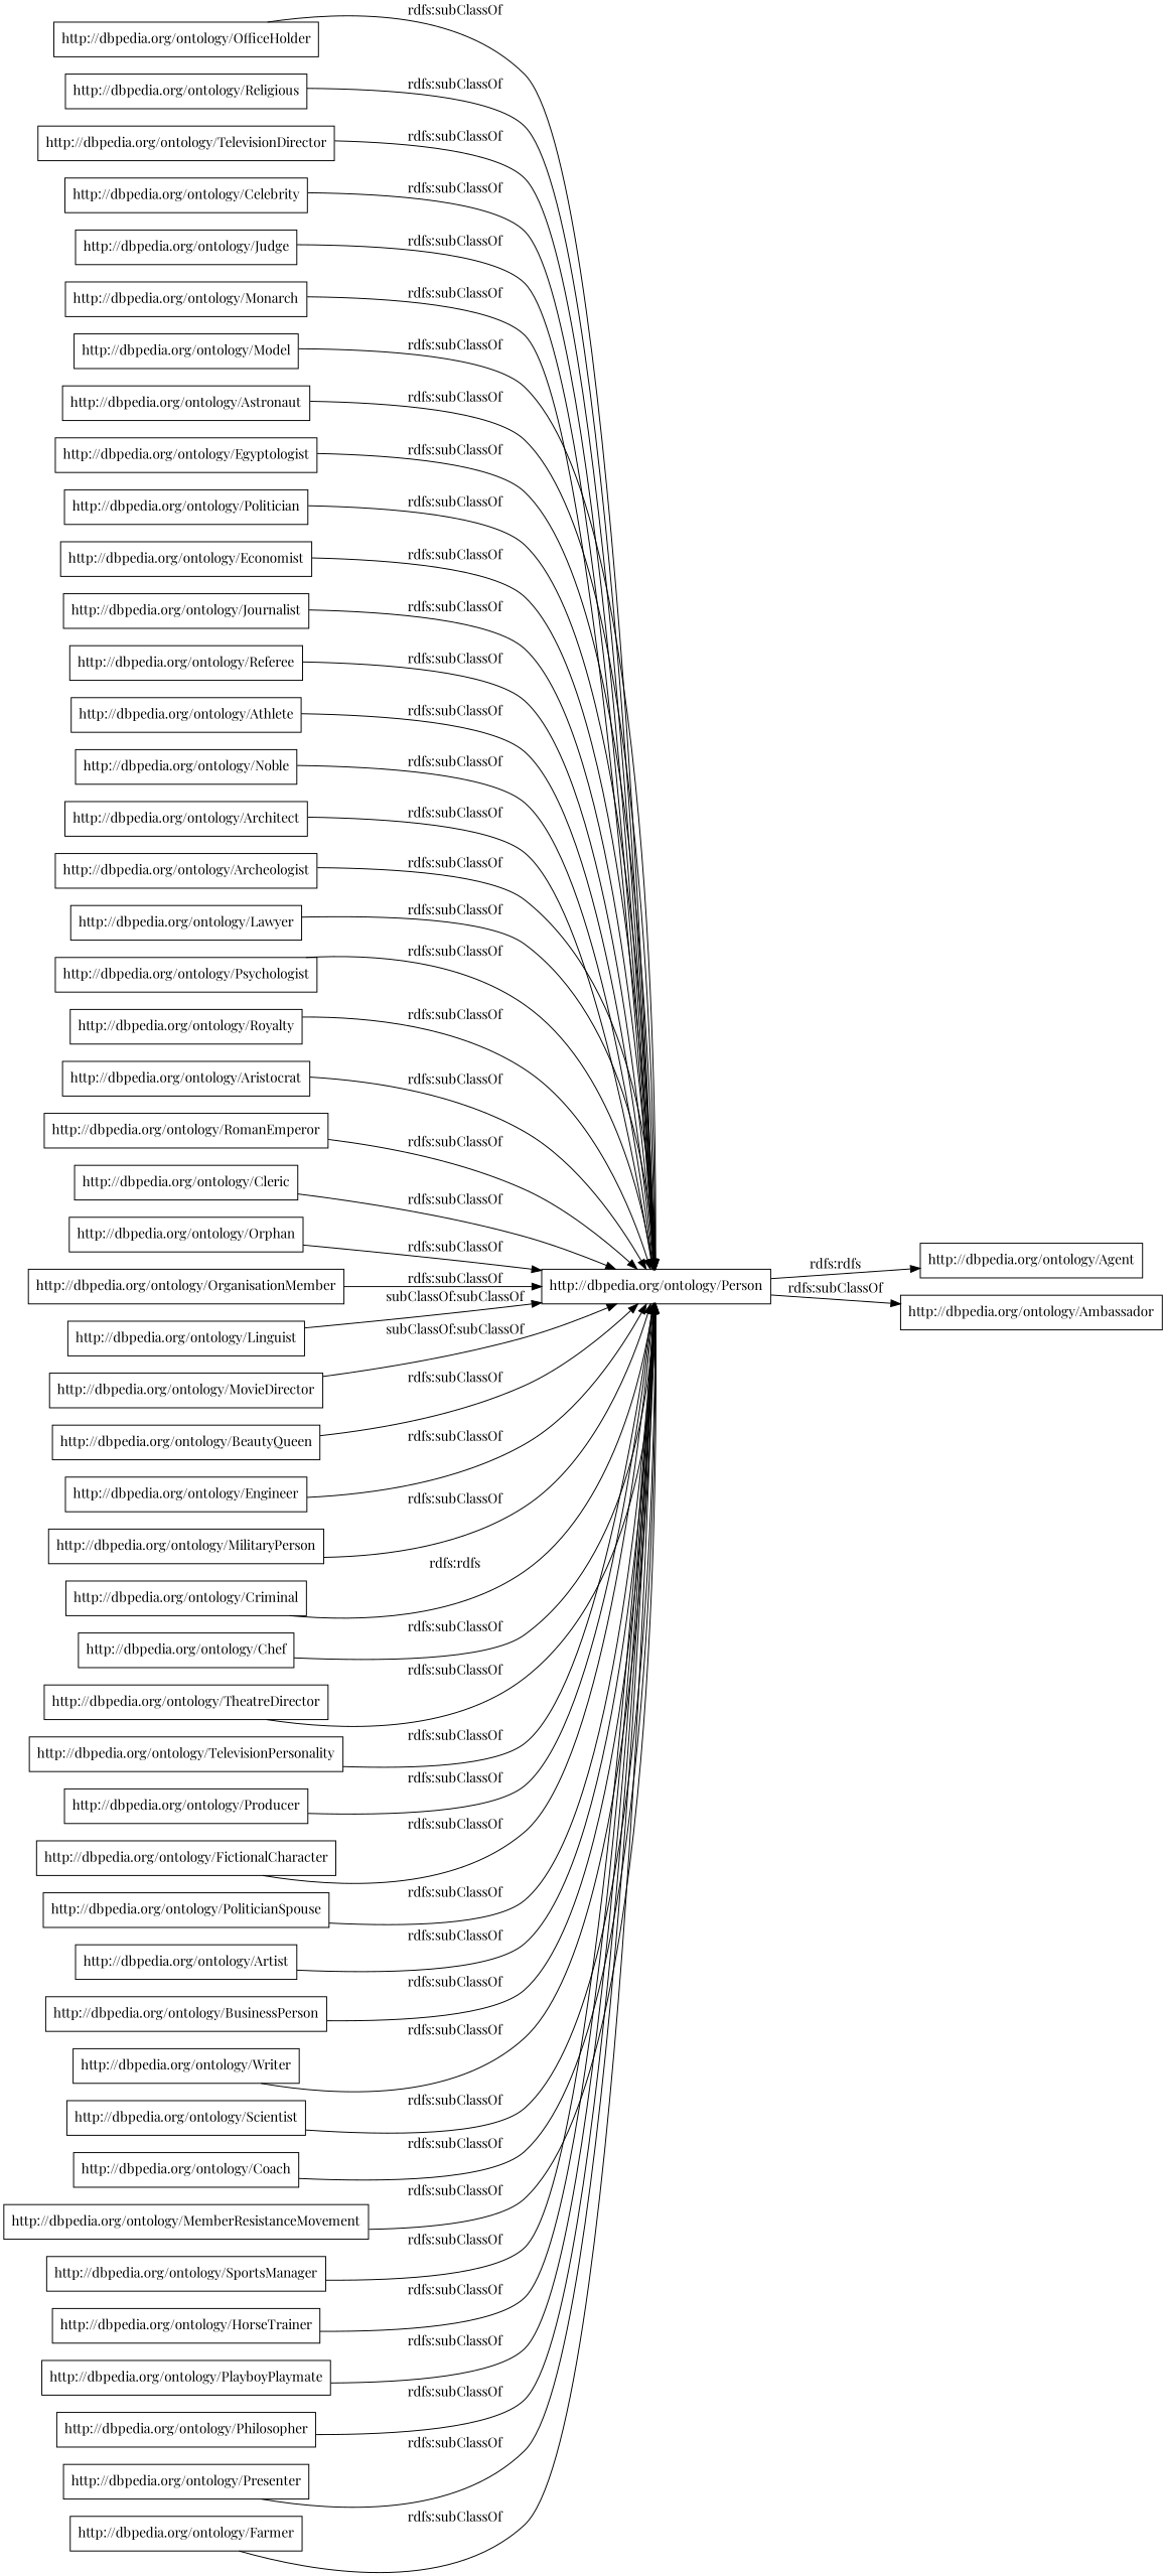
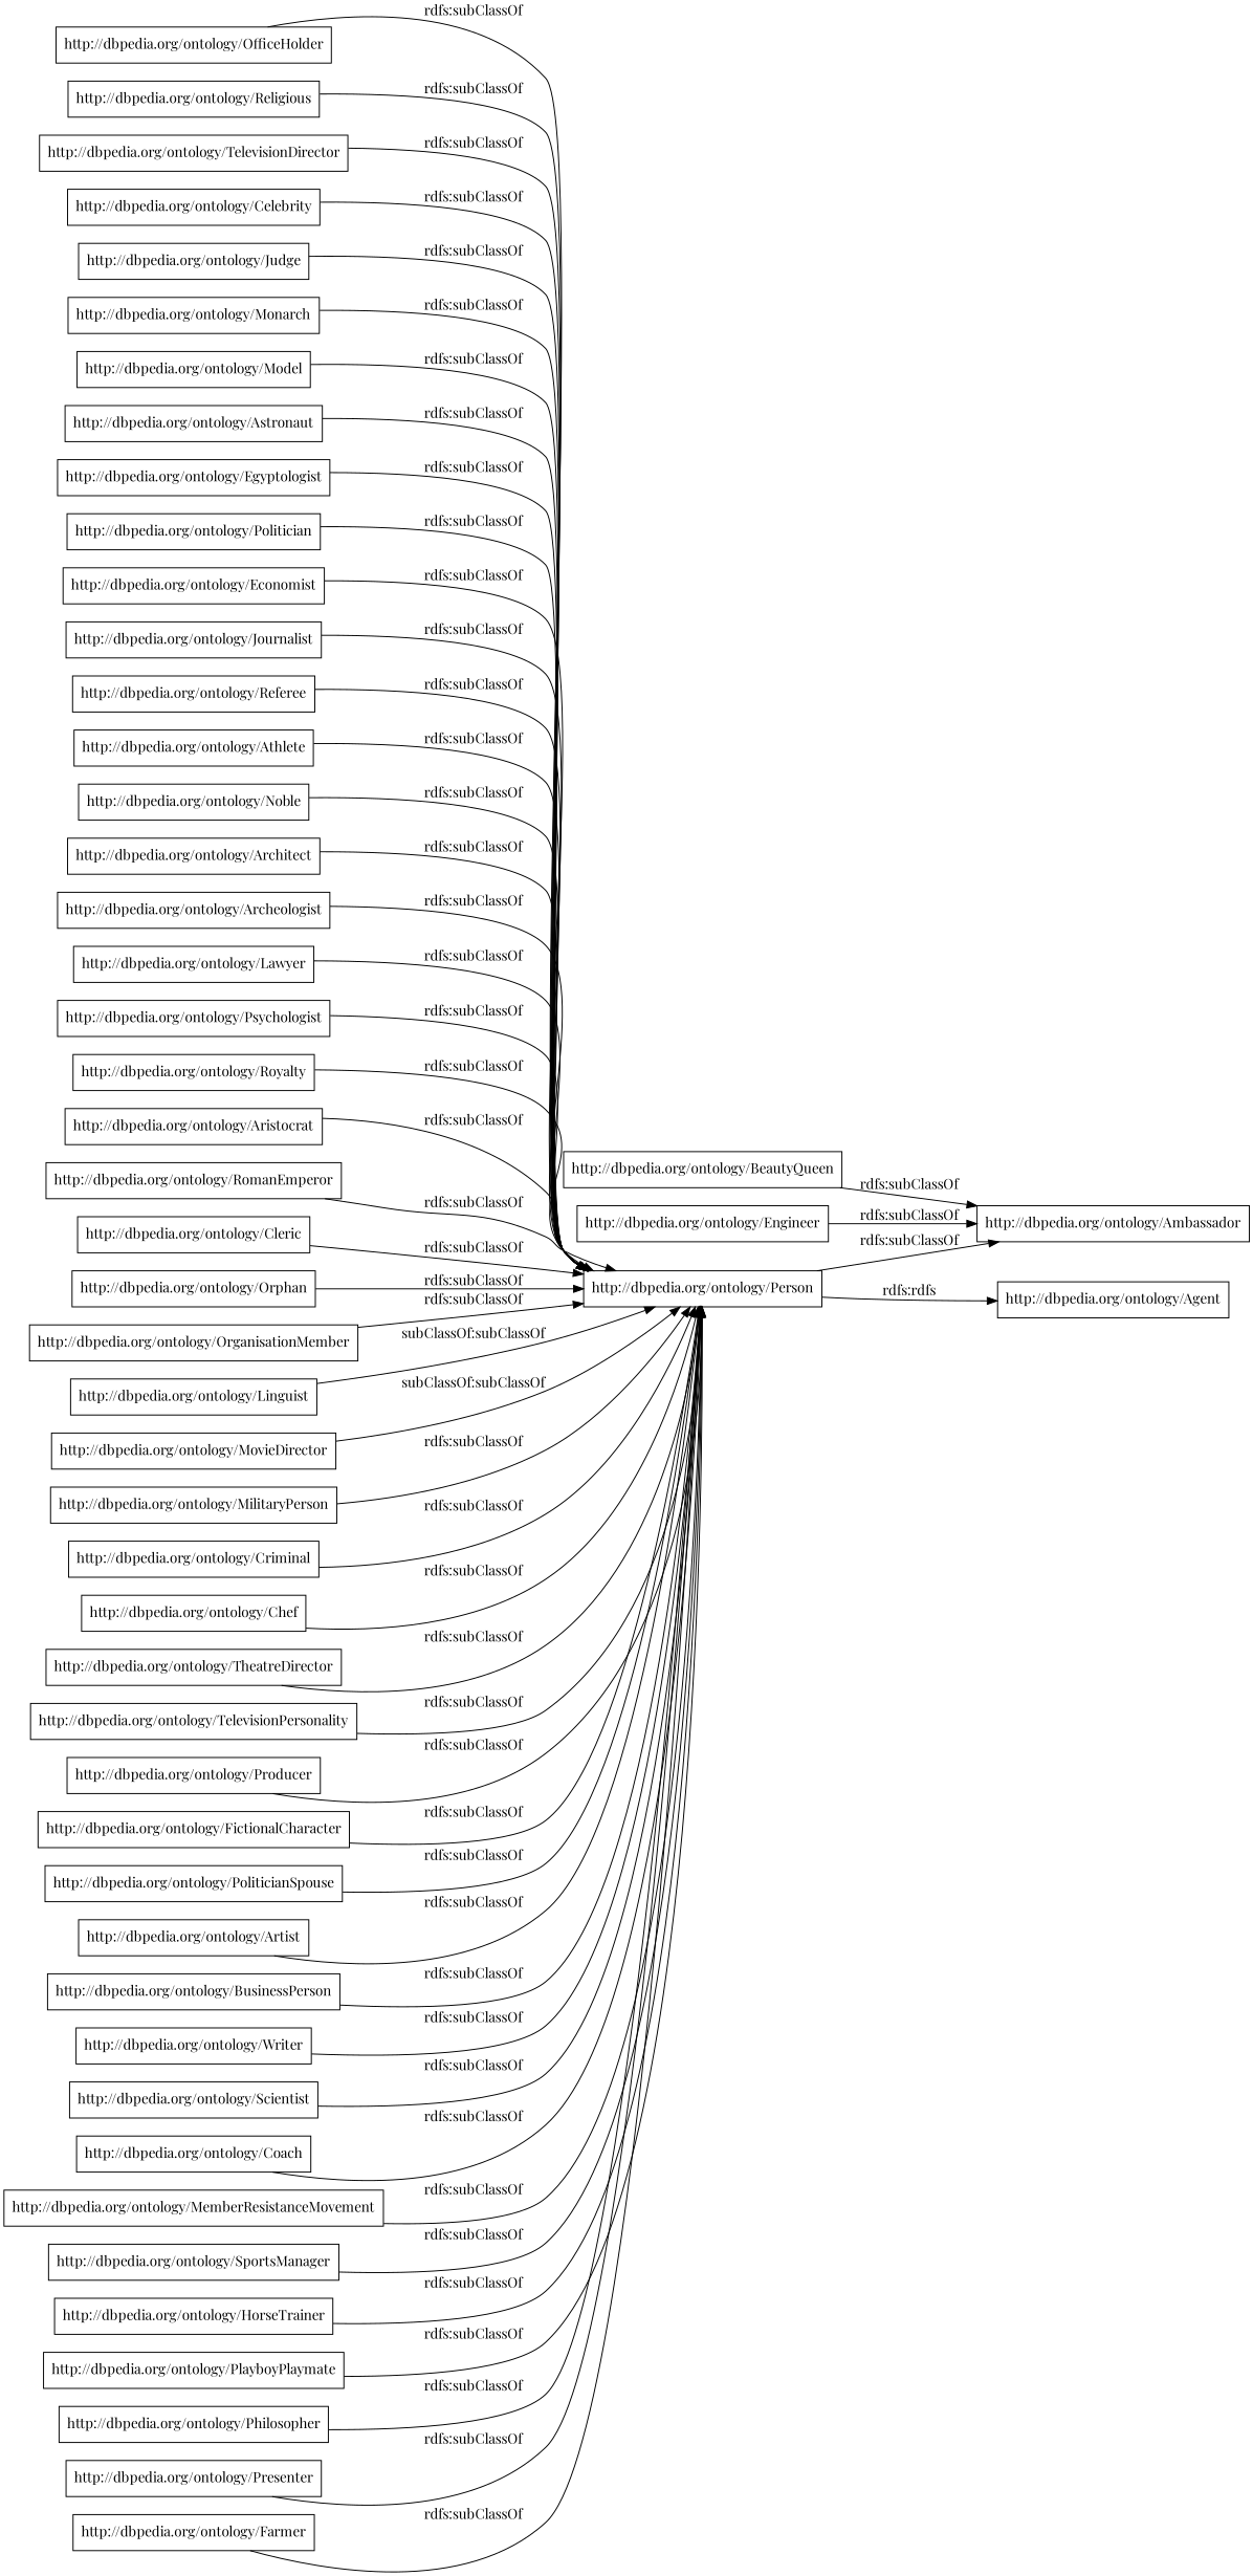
  digraph {
    fontname="Playfair Display"
    rankdir=LR
    node [color=black fontname="Playfair Display" shape=rectangle]
    edge [fontname="Playfair Display"]
    "http://dbpedia.org/ontology/Person"
    "http://dbpedia.org/ontology/Agent"
    "http://dbpedia.org/ontology/Ambassador"
    "http://dbpedia.org/ontology/OfficeHolder"
    "http://dbpedia.org/ontology/Religious"
    "http://dbpedia.org/ontology/TelevisionDirector"
    "http://dbpedia.org/ontology/Celebrity"
    "http://dbpedia.org/ontology/Judge"
    "http://dbpedia.org/ontology/Monarch"
    "http://dbpedia.org/ontology/Model"
    "http://dbpedia.org/ontology/Astronaut"
    "http://dbpedia.org/ontology/Egyptologist"
    "http://dbpedia.org/ontology/Politician"
    "http://dbpedia.org/ontology/Economist"
    "http://dbpedia.org/ontology/Journalist"
    "http://dbpedia.org/ontology/Referee"
    "http://dbpedia.org/ontology/Athlete"
    "http://dbpedia.org/ontology/Noble"
    "http://dbpedia.org/ontology/Architect"
    "http://dbpedia.org/ontology/Archeologist"
    "http://dbpedia.org/ontology/Lawyer"
    "http://dbpedia.org/ontology/Psychologist"
    "http://dbpedia.org/ontology/Royalty"
    "http://dbpedia.org/ontology/Aristocrat"
    "http://dbpedia.org/ontology/RomanEmperor"
    "http://dbpedia.org/ontology/Cleric"
    "http://dbpedia.org/ontology/Orphan"
    "http://dbpedia.org/ontology/OrganisationMember"
    "http://dbpedia.org/ontology/Linguist"
    "http://dbpedia.org/ontology/MovieDirector"
    "http://dbpedia.org/ontology/BeautyQueen"
    "http://dbpedia.org/ontology/Engineer"
    "http://dbpedia.org/ontology/MilitaryPerson"
    "http://dbpedia.org/ontology/Criminal"
    "http://dbpedia.org/ontology/Chef"
    "http://dbpedia.org/ontology/TheatreDirector"
    "http://dbpedia.org/ontology/TelevisionPersonality"
    "http://dbpedia.org/ontology/Producer"
    "http://dbpedia.org/ontology/FictionalCharacter"
    "http://dbpedia.org/ontology/PoliticianSpouse"
    "http://dbpedia.org/ontology/Artist"
    "http://dbpedia.org/ontology/BusinessPerson"
    "http://dbpedia.org/ontology/Writer"
    "http://dbpedia.org/ontology/Scientist"
    "http://dbpedia.org/ontology/Coach"
    "http://dbpedia.org/ontology/MemberResistanceMovement"
    "http://dbpedia.org/ontology/SportsManager"
    "http://dbpedia.org/ontology/HorseTrainer"
    "http://dbpedia.org/ontology/PlayboyPlaymate"
    "http://dbpedia.org/ontology/Philosopher"
    "http://dbpedia.org/ontology/Presenter"
    "http://dbpedia.org/ontology/Farmer"
    "http://dbpedia.org/ontology/Person" -> "http://dbpedia.org/ontology/Agent" [label="rdfs:rdfs"]
    "http://dbpedia.org/ontology/Person" -> "http://dbpedia.org/ontology/Ambassador" [label="rdfs:subClassOf"]
    "http://dbpedia.org/ontology/OfficeHolder" -> "http://dbpedia.org/ontology/Person" [label="rdfs:subClassOf"]
    "http://dbpedia.org/ontology/Religious" -> "http://dbpedia.org/ontology/Person" [label="rdfs:subClassOf"]
    "http://dbpedia.org/ontology/TelevisionDirector" -> "http://dbpedia.org/ontology/Person" [label="rdfs:subClassOf"]
    "http://dbpedia.org/ontology/Celebrity" -> "http://dbpedia.org/ontology/Person" [label="rdfs:subClassOf"]
    "http://dbpedia.org/ontology/Judge" -> "http://dbpedia.org/ontology/Person" [label="rdfs:subClassOf"]
    "http://dbpedia.org/ontology/Monarch" -> "http://dbpedia.org/ontology/Person" [label="rdfs:subClassOf"]
    "http://dbpedia.org/ontology/Model" -> "http://dbpedia.org/ontology/Person" [label="rdfs:subClassOf"]
    "http://dbpedia.org/ontology/Astronaut" -> "http://dbpedia.org/ontology/Person" [label="rdfs:subClassOf"]
    "http://dbpedia.org/ontology/Egyptologist" -> "http://dbpedia.org/ontology/Person" [label="rdfs:subClassOf"]
    "http://dbpedia.org/ontology/Politician" -> "http://dbpedia.org/ontology/Person" [label="rdfs:subClassOf"]
    "http://dbpedia.org/ontology/Economist" -> "http://dbpedia.org/ontology/Person" [label="rdfs:subClassOf"]
    "http://dbpedia.org/ontology/Journalist" -> "http://dbpedia.org/ontology/Person" [label="rdfs:subClassOf"]
    "http://dbpedia.org/ontology/Referee" -> "http://dbpedia.org/ontology/Person" [label="rdfs:subClassOf"]
    "http://dbpedia.org/ontology/Athlete" -> "http://dbpedia.org/ontology/Person" [label="rdfs:subClassOf"]
    "http://dbpedia.org/ontology/Noble" -> "http://dbpedia.org/ontology/Person" [label="rdfs:subClassOf"]
    "http://dbpedia.org/ontology/Architect" -> "http://dbpedia.org/ontology/Person" [label="rdfs:subClassOf"]
    "http://dbpedia.org/ontology/Archeologist" -> "http://dbpedia.org/ontology/Person" [label="rdfs:subClassOf"]
    "http://dbpedia.org/ontology/Lawyer" -> "http://dbpedia.org/ontology/Person" [label="rdfs:subClassOf"]
    "http://dbpedia.org/ontology/Psychologist" -> "http://dbpedia.org/ontology/Person" [label="rdfs:subClassOf"]
    "http://dbpedia.org/ontology/Royalty" -> "http://dbpedia.org/ontology/Person" [label="rdfs:subClassOf"]
    "http://dbpedia.org/ontology/Aristocrat" -> "http://dbpedia.org/ontology/Person" [label="rdfs:subClassOf"]
    "http://dbpedia.org/ontology/RomanEmperor" -> "http://dbpedia.org/ontology/Person" [label="rdfs:subClassOf"]
    "http://dbpedia.org/ontology/Cleric" -> "http://dbpedia.org/ontology/Person" [label="rdfs:subClassOf"]
    "http://dbpedia.org/ontology/Orphan" -> "http://dbpedia.org/ontology/Person" [label="rdfs:subClassOf"]
    "http://dbpedia.org/ontology/OrganisationMember" -> "http://dbpedia.org/ontology/Person" [label="rdfs:subClassOf"]
    "http://dbpedia.org/ontology/Linguist" -> "http://dbpedia.org/ontology/Person" [label="subClassOf:subClassOf"]
    "http://dbpedia.org/ontology/MovieDirector" -> "http://dbpedia.org/ontology/Person" [label="subClassOf:subClassOf"]
-   "http://dbpedia.org/ontology/BeautyQueen" -> "http://dbpedia.org/ontology/Person" [label="rdfs:subClassOf"]
-   "http://dbpedia.org/ontology/Engineer" -> "http://dbpedia.org/ontology/Person" [label="rdfs:subClassOf"]
+   "http://dbpedia.org/ontology/BeautyQueen" -> "http://dbpedia.org/ontology/Ambassador" [label="rdfs:subClassOf"]
+   "http://dbpedia.org/ontology/Engineer" -> "http://dbpedia.org/ontology/Ambassador" [label="rdfs:subClassOf"]
    "http://dbpedia.org/ontology/MilitaryPerson" -> "http://dbpedia.org/ontology/Person" [label="rdfs:subClassOf"]
-   "http://dbpedia.org/ontology/Criminal" -> "http://dbpedia.org/ontology/Person" [label="rdfs:rdfs"]
+   "http://dbpedia.org/ontology/Criminal" -> "http://dbpedia.org/ontology/Person" [label="rdfs:subClassOf"]
    "http://dbpedia.org/ontology/Chef" -> "http://dbpedia.org/ontology/Person" [label="rdfs:subClassOf"]
    "http://dbpedia.org/ontology/TheatreDirector" -> "http://dbpedia.org/ontology/Person" [label="rdfs:subClassOf"]
    "http://dbpedia.org/ontology/TelevisionPersonality" -> "http://dbpedia.org/ontology/Person" [label="rdfs:subClassOf"]
    "http://dbpedia.org/ontology/Producer" -> "http://dbpedia.org/ontology/Person" [label="rdfs:subClassOf"]
    "http://dbpedia.org/ontology/FictionalCharacter" -> "http://dbpedia.org/ontology/Person" [label="rdfs:subClassOf"]
    "http://dbpedia.org/ontology/PoliticianSpouse" -> "http://dbpedia.org/ontology/Person" [label="rdfs:subClassOf"]
    "http://dbpedia.org/ontology/Artist" -> "http://dbpedia.org/ontology/Person" [label="rdfs:subClassOf"]
    "http://dbpedia.org/ontology/BusinessPerson" -> "http://dbpedia.org/ontology/Person" [label="rdfs:subClassOf"]
    "http://dbpedia.org/ontology/Writer" -> "http://dbpedia.org/ontology/Person" [label="rdfs:subClassOf"]
    "http://dbpedia.org/ontology/Scientist" -> "http://dbpedia.org/ontology/Person" [label="rdfs:subClassOf"]
    "http://dbpedia.org/ontology/Coach" -> "http://dbpedia.org/ontology/Person" [label="rdfs:subClassOf"]
    "http://dbpedia.org/ontology/MemberResistanceMovement" -> "http://dbpedia.org/ontology/Person" [label="rdfs:subClassOf"]
    "http://dbpedia.org/ontology/SportsManager" -> "http://dbpedia.org/ontology/Person" [label="rdfs:subClassOf"]
    "http://dbpedia.org/ontology/HorseTrainer" -> "http://dbpedia.org/ontology/Person" [label="rdfs:subClassOf"]
    "http://dbpedia.org/ontology/PlayboyPlaymate" -> "http://dbpedia.org/ontology/Person" [label="rdfs:subClassOf"]
    "http://dbpedia.org/ontology/Philosopher" -> "http://dbpedia.org/ontology/Person" [label="rdfs:subClassOf"]
    "http://dbpedia.org/ontology/Presenter" -> "http://dbpedia.org/ontology/Person" [label="rdfs:subClassOf"]
    "http://dbpedia.org/ontology/Farmer" -> "http://dbpedia.org/ontology/Person" [label="rdfs:subClassOf"]
  }
